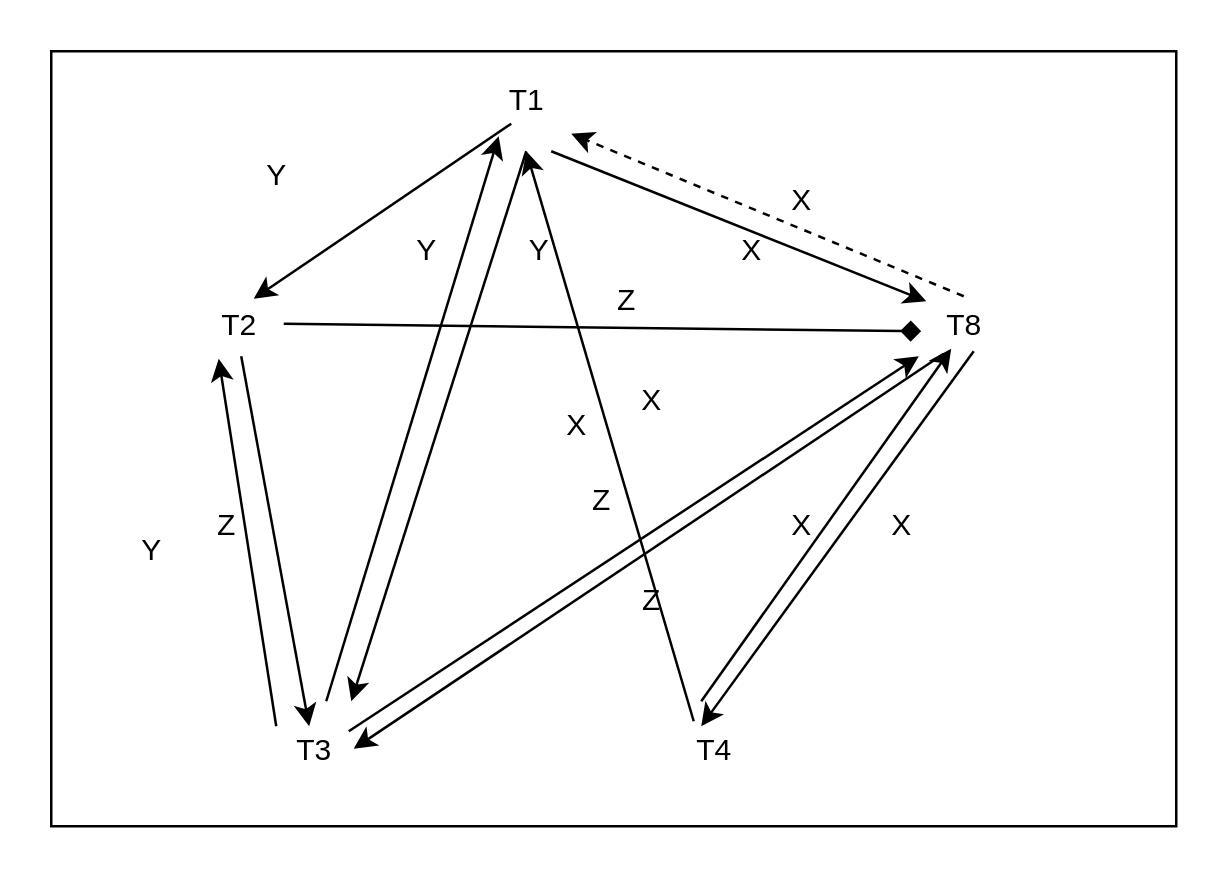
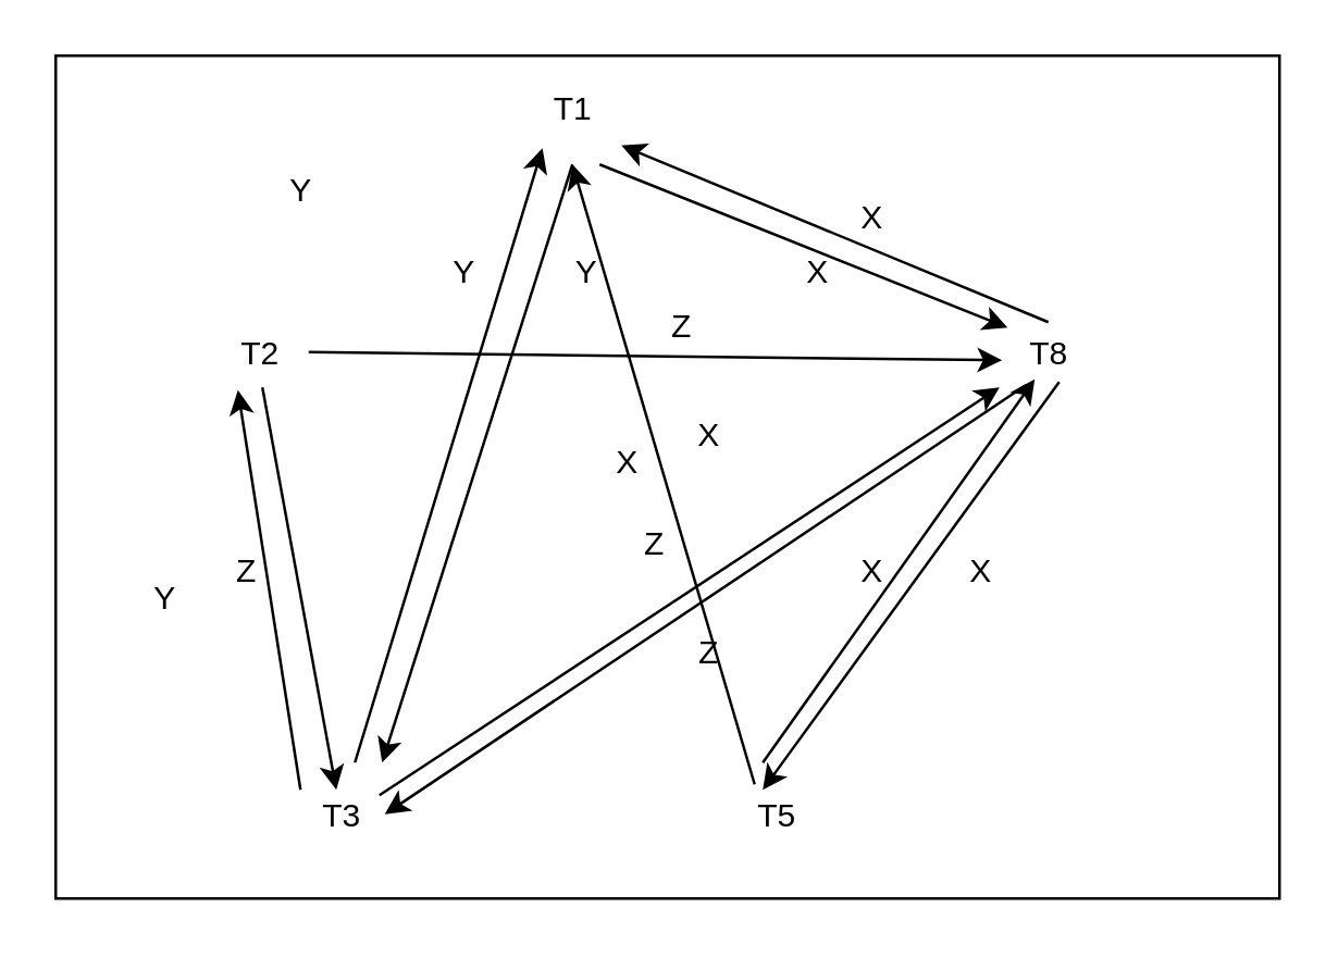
  <mxCell id="0" />
  <mxCell id="1" parent="0" />
  <mxCell id="2" value="" style="rounded=0;whiteSpace=wrap;html=1;" parent="1" vertex="1"><mxGeometry x="20" y="20" width="450" height="310" as="geometry" /></mxCell>
  <mxCell id="3" value="T1" style="text;html=1;align=center;verticalAlign=middle;resizable=0;points=[];autosize=1;strokeColor=none;fillColor=none;" parent="1" vertex="1"><mxGeometry x="195" y="30" width="30" height="20" as="geometry" /></mxCell>
  <mxCell id="4" value="T2" style="text;html=1;align=center;verticalAlign=middle;resizable=0;points=[];autosize=1;strokeColor=none;fillColor=none;" parent="1" vertex="1"><mxGeometry x="80" y="120" width="30" height="20" as="geometry" /></mxCell>
  <mxCell id="5" value="T3" style="text;html=1;align=center;verticalAlign=middle;resizable=0;points=[];autosize=1;strokeColor=none;fillColor=none;" parent="1" vertex="1"><mxGeometry x="110" y="290" width="30" height="20" as="geometry" /></mxCell>
- <mxCell id="6" value="T4" style="text;html=1;align=center;verticalAlign=middle;resizable=0;points=[];autosize=1;strokeColor=none;fillColor=none;" parent="1" vertex="1"><mxGeometry x="270" y="290" width="30" height="20" as="geometry" /></mxCell>
+ <mxCell id="6" value="T5" style="text;html=1;align=center;verticalAlign=middle;resizable=0;points=[];autosize=1;strokeColor=none;fillColor=none;" parent="1" vertex="1"><mxGeometry x="270" y="290" width="30" height="20" as="geometry" /></mxCell>
  <mxCell id="7" value="T8" style="text;html=1;align=center;verticalAlign=middle;resizable=0;points=[];autosize=1;strokeColor=none;fillColor=none;" parent="1" vertex="1"><mxGeometry x="370" y="120" width="30" height="20" as="geometry" /></mxCell>
  <mxCell id="8" value="" style="endArrow=classic;html=1;rounded=0;entryX=0.133;entryY=1.2;entryDx=0;entryDy=0;entryPerimeter=0;" parent="1" target="3" edge="1"><mxGeometry width="50" height="50" relative="1" as="geometry"><mxPoint x="130" y="280" as="sourcePoint" /><mxPoint x="610" y="250" as="targetPoint" /></mxGeometry></mxCell>
  <mxCell id="9" value="" style="endArrow=classic;html=1;rounded=0;" parent="1" edge="1"><mxGeometry width="50" height="50" relative="1" as="geometry"><mxPoint x="210" y="60" as="sourcePoint" /><mxPoint x="140" y="280" as="targetPoint" /></mxGeometry></mxCell>
- <mxCell id="10" value="" style="endArrow=diamond;html=1;rounded=0;exitX=1.1;exitY=0.45;exitDx=0;exitDy=0;exitPerimeter=0;entryX=-0.067;entryY=0.6;entryDx=0;entryDy=0;entryPerimeter=0;" parent="1" source="4" target="7" edge="1"><mxGeometry width="50" height="50" relative="1" as="geometry"><mxPoint x="560" y="300" as="sourcePoint" /><mxPoint x="610" y="250" as="targetPoint" /></mxGeometry></mxCell>
- <mxCell id="11" value="" style="endArrow=classic;html=1;rounded=0;exitX=0.3;exitY=0.95;exitDx=0;exitDy=0;exitPerimeter=0;entryX=0.7;entryY=-0.05;entryDx=0;entryDy=0;entryPerimeter=0;" parent="1" source="3" target="4" edge="1"><mxGeometry width="50" height="50" relative="1" as="geometry"><mxPoint x="560" y="300" as="sourcePoint" /><mxPoint x="610" y="250" as="targetPoint" /></mxGeometry></mxCell>
- <mxCell id="12" value="" style="endArrow=classic;html=1;rounded=0;entryX=1.1;entryY=1.15;entryDx=0;entryDy=0;entryPerimeter=0;exitX=0.5;exitY=-0.1;exitDx=0;exitDy=0;exitPerimeter=0;dashed=1;" parent="1" source="7" target="3" edge="1"><mxGeometry width="50" height="50" relative="1" as="geometry"><mxPoint x="560" y="300" as="sourcePoint" /><mxPoint x="610" y="250" as="targetPoint" /></mxGeometry></mxCell>
+ <mxCell id="10" value="" style="endArrow=classic;html=1;rounded=0;exitX=1.1;exitY=0.45;exitDx=0;exitDy=0;exitPerimeter=0;entryX=-0.067;entryY=0.6;entryDx=0;entryDy=0;entryPerimeter=0;" parent="1" source="4" target="7" edge="1"><mxGeometry width="50" height="50" relative="1" as="geometry"><mxPoint x="560" y="300" as="sourcePoint" /><mxPoint x="610" y="250" as="targetPoint" /></mxGeometry></mxCell>
+ <mxCell id="12" value="" style="endArrow=classic;html=1;rounded=0;entryX=1.1;entryY=1.15;entryDx=0;entryDy=0;entryPerimeter=0;exitX=0.5;exitY=-0.1;exitDx=0;exitDy=0;exitPerimeter=0;" parent="1" source="7" target="3" edge="1"><mxGeometry width="50" height="50" relative="1" as="geometry"><mxPoint x="560" y="300" as="sourcePoint" /><mxPoint x="610" y="250" as="targetPoint" /></mxGeometry></mxCell>
  <mxCell id="13" value="" style="endArrow=classic;html=1;rounded=0;exitX=0.533;exitY=1.1;exitDx=0;exitDy=0;exitPerimeter=0;" parent="1" source="4" target="5" edge="1"><mxGeometry width="50" height="50" relative="1" as="geometry"><mxPoint x="560" y="300" as="sourcePoint" /><mxPoint x="610" y="250" as="targetPoint" /></mxGeometry></mxCell>
  <mxCell id="14" value="" style="endArrow=classic;html=1;rounded=0;exitX=0;exitY=0;exitDx=0;exitDy=0;exitPerimeter=0;entryX=0.233;entryY=1.15;entryDx=0;entryDy=0;entryPerimeter=0;" parent="1" source="5" target="4" edge="1"><mxGeometry width="50" height="50" relative="1" as="geometry"><mxPoint x="560" y="300" as="sourcePoint" /><mxPoint x="610" y="250" as="targetPoint" /></mxGeometry></mxCell>
  <mxCell id="15" value="" style="endArrow=classic;html=1;rounded=0;exitX=0.633;exitY=1;exitDx=0;exitDy=0;exitPerimeter=0;entryX=0.333;entryY=0;entryDx=0;entryDy=0;entryPerimeter=0;" parent="1" source="7" target="6" edge="1"><mxGeometry width="50" height="50" relative="1" as="geometry"><mxPoint x="560" y="300" as="sourcePoint" /><mxPoint x="610" y="250" as="targetPoint" /></mxGeometry></mxCell>
  <mxCell id="16" value="" style="endArrow=classic;html=1;rounded=0;exitX=0.967;exitY=0.1;exitDx=0;exitDy=0;exitPerimeter=0;entryX=-0.1;entryY=1.1;entryDx=0;entryDy=0;entryPerimeter=0;" parent="1" source="5" target="7" edge="1"><mxGeometry width="50" height="50" relative="1" as="geometry"><mxPoint x="560" y="300" as="sourcePoint" /><mxPoint x="610" y="250" as="targetPoint" /></mxGeometry></mxCell>
  <mxCell id="17" value="" style="endArrow=classic;html=1;rounded=0;exitX=0.233;exitY=1.05;exitDx=0;exitDy=0;exitPerimeter=0;entryX=1.033;entryY=0.45;entryDx=0;entryDy=0;entryPerimeter=0;" parent="1" source="7" target="5" edge="1"><mxGeometry width="50" height="50" relative="1" as="geometry"><mxPoint x="560" y="300" as="sourcePoint" /><mxPoint x="610" y="250" as="targetPoint" /></mxGeometry></mxCell>
  <mxCell id="18" value="Y" style="text;html=1;align=center;verticalAlign=middle;resizable=0;points=[];autosize=1;strokeColor=none;fillColor=none;" parent="1" vertex="1"><mxGeometry x="100" y="60" width="20" height="20" as="geometry" /></mxCell>
  <mxCell id="19" value="Y" style="text;html=1;align=center;verticalAlign=middle;resizable=0;points=[];autosize=1;strokeColor=none;fillColor=none;" parent="1" vertex="1"><mxGeometry x="160" y="90" width="20" height="20" as="geometry" /></mxCell>
  <mxCell id="20" value="Y" style="text;html=1;align=center;verticalAlign=middle;resizable=0;points=[];autosize=1;strokeColor=none;fillColor=none;" parent="1" vertex="1"><mxGeometry x="205" y="90" width="20" height="20" as="geometry" /></mxCell>
  <mxCell id="21" value="Y" style="text;html=1;align=center;verticalAlign=middle;resizable=0;points=[];autosize=1;strokeColor=none;fillColor=none;" parent="1" vertex="1"><mxGeometry x="50" y="210" width="20" height="20" as="geometry" /></mxCell>
  <mxCell id="22" value="Z" style="text;html=1;align=center;verticalAlign=middle;resizable=0;points=[];autosize=1;strokeColor=none;fillColor=none;" parent="1" vertex="1"><mxGeometry x="80" y="200" width="20" height="20" as="geometry" /></mxCell>
  <mxCell id="23" value="Z" style="text;html=1;align=center;verticalAlign=middle;resizable=0;points=[];autosize=1;strokeColor=none;fillColor=none;" parent="1" vertex="1"><mxGeometry x="240" y="110" width="20" height="20" as="geometry" /></mxCell>
  <mxCell id="24" value="Z" style="text;html=1;align=center;verticalAlign=middle;resizable=0;points=[];autosize=1;strokeColor=none;fillColor=none;" parent="1" vertex="1"><mxGeometry x="230" y="190" width="20" height="20" as="geometry" /></mxCell>
  <mxCell id="25" value="Z" style="text;html=1;align=center;verticalAlign=middle;resizable=0;points=[];autosize=1;strokeColor=none;fillColor=none;" parent="1" vertex="1"><mxGeometry x="250" y="230" width="20" height="20" as="geometry" /></mxCell>
  <mxCell id="26" value="X" style="text;html=1;align=center;verticalAlign=middle;resizable=0;points=[];autosize=1;strokeColor=none;fillColor=none;" parent="1" vertex="1"><mxGeometry x="310" y="70" width="20" height="20" as="geometry" /></mxCell>
  <mxCell id="27" value="X" style="text;html=1;align=center;verticalAlign=middle;resizable=0;points=[];autosize=1;strokeColor=none;fillColor=none;" parent="1" vertex="1"><mxGeometry x="350" y="200" width="20" height="20" as="geometry" /></mxCell>
  <mxCell id="28" value="" style="endArrow=classic;html=1;rounded=0;exitX=0.233;exitY=-0.1;exitDx=0;exitDy=0;exitPerimeter=0;" parent="1" source="6" edge="1"><mxGeometry width="50" height="50" relative="1" as="geometry"><mxPoint x="560" y="300" as="sourcePoint" /><mxPoint x="210" y="60" as="targetPoint" /></mxGeometry></mxCell>
  <mxCell id="29" value="X" style="text;html=1;align=center;verticalAlign=middle;resizable=0;points=[];autosize=1;strokeColor=none;fillColor=none;" parent="1" vertex="1"><mxGeometry x="250" y="150" width="20" height="20" as="geometry" /></mxCell>
  <mxCell id="30" value="X" style="text;html=1;align=center;verticalAlign=middle;resizable=0;points=[];autosize=1;strokeColor=none;fillColor=none;" parent="1" vertex="1"><mxGeometry x="220" y="160" width="20" height="20" as="geometry" /></mxCell>
  <mxCell id="31" value="" style="endArrow=classic;html=1;rounded=0;entryX=0;entryY=0;entryDx=0;entryDy=0;entryPerimeter=0;" parent="1" target="7" edge="1"><mxGeometry width="50" height="50" relative="1" as="geometry"><mxPoint x="220" y="60" as="sourcePoint" /><mxPoint x="610" y="250" as="targetPoint" /></mxGeometry></mxCell>
  <mxCell id="32" value="X" style="text;html=1;align=center;verticalAlign=middle;resizable=0;points=[];autosize=1;strokeColor=none;fillColor=none;" parent="1" vertex="1"><mxGeometry x="290" y="90" width="20" height="20" as="geometry" /></mxCell>
  <mxCell id="33" value="X" style="text;html=1;align=center;verticalAlign=middle;resizable=0;points=[];autosize=1;strokeColor=none;fillColor=none;" parent="1" vertex="1"><mxGeometry x="310" y="200" width="20" height="20" as="geometry" /></mxCell>
  <mxCell id="34" value="" style="endArrow=classic;html=1;rounded=0;entryX=0.333;entryY=0.95;entryDx=0;entryDy=0;entryPerimeter=0;" edge="1" parent="1" target="7"><mxGeometry width="50" height="50" relative="1" as="geometry"><mxPoint x="280" y="280" as="sourcePoint" /><mxPoint x="430" y="250" as="targetPoint" /></mxGeometry></mxCell>
